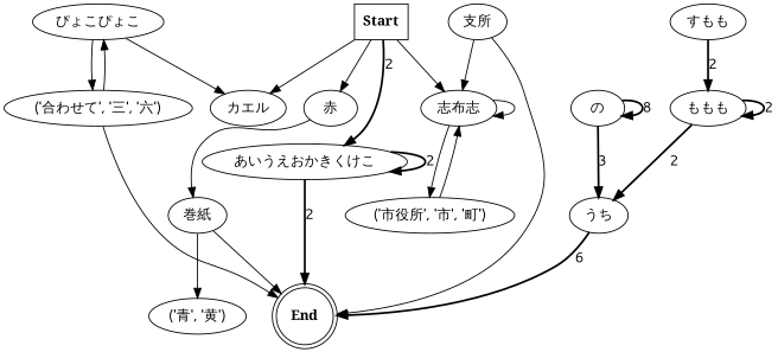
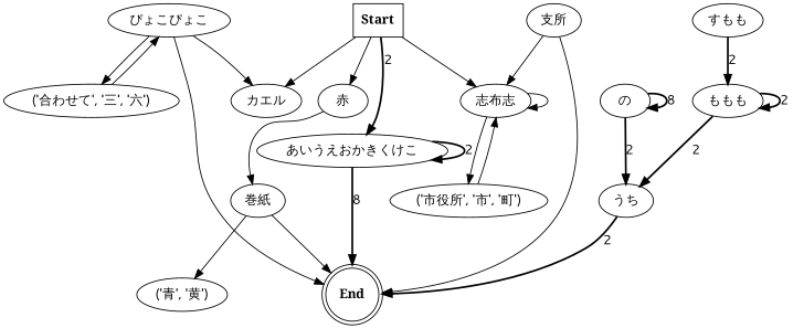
  digraph {
    node [fontname="MS UI Gothic"]
    edge [fontname="MS UI Gothic"]
    n1 [fontname=bold label=Start shape=box]
    "カエル"
    "あいうえおかきくけこ"
    "赤"
    "志布志"
    n6 [fontname=bold label=End shape=doublecircle]
    "巻紙"
    "('市役所', '市', '町')"
    "すもも"
    "ももも"
    "('青', '黄')"
    "ぴょこぴょこ"
    "('合わせて', '三', '六')"
    "支所"
    "うち"
    "の"
    n1 -> "カエル"
    n1 -> "あいうえおかきくけこ" [label=2 style=bold]
    n1 -> "赤"
    n1 -> "志布志"
    "あいうえおかきくけこ" -> "あいうえおかきくけこ" [label=2 style=bold]
-   "あいうえおかきくけこ" -> n6 [label=2 style=bold]
+   "あいうえおかきくけこ" -> n6 [label=8 style=bold]
    "赤" -> "巻紙"
    "志布志" -> "志布志"
    "志布志" -> "('市役所', '市', '町')"
    "巻紙" -> n6
    "巻紙" -> "('青', '黄')"
    "('市役所', '市', '町')" -> "志布志"
    "すもも" -> "ももも" [label=2 style=bold]
    "ももも" -> "ももも" [label=2 style=bold]
    "ももも" -> "うち" [label=2 style=bold]
    "ぴょこぴょこ" -> "カエル"
-   "('合わせて', '三', '六')" -> n6
+   "ぴょこぴょこ" -> n6
    "ぴょこぴょこ" -> "('合わせて', '三', '六')"
    "('合わせて', '三', '六')" -> "ぴょこぴょこ"
    "支所" -> "志布志"
    "支所" -> n6
-   "うち" -> n6 [label=6 style=bold]
-   "の" -> "うち" [label=3 style=bold]
+   "うち" -> n6 [label=2 style=bold]
+   "の" -> "うち" [label=2 style=bold]
    "の" -> "の" [label=8 style=bold]
  }
